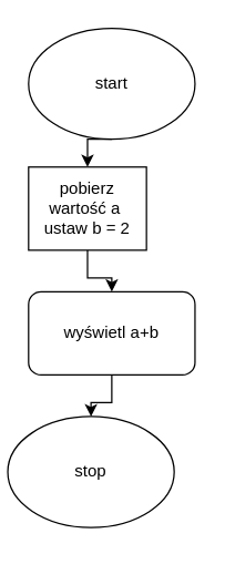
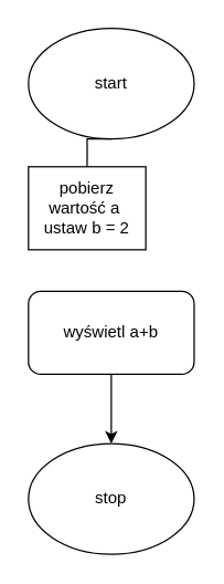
  <mxCell id="0" />
  <mxCell id="1" parent="0" />
- <mxCell id="2" style="edgeStyle=orthogonalEdgeStyle;rounded=0;orthogonalLoop=1;jettySize=auto;html=1;exitX=0.5;exitY=1;exitDx=0;exitDy=0;entryX=0.5;entryY=0;entryDx=0;entryDy=0;" parent="1" source="3" target="5" edge="1"><mxGeometry relative="1" as="geometry" /></mxCell>
+ <mxCell id="2" style="edgeStyle=orthogonalEdgeStyle;rounded=0;orthogonalLoop=1;jettySize=auto;html=1;exitX=0.5;exitY=1;exitDx=0;exitDy=0;entryX=0.5;entryY=0;entryDx=0;entryDy=0;endArrow=none;" parent="1" source="3" target="5" edge="1"><mxGeometry relative="1" as="geometry" /></mxCell>
  <mxCell id="3" value="start" style="ellipse;whiteSpace=wrap;html=1;" parent="1" vertex="1"><mxGeometry x="20" y="20" width="120" height="80" as="geometry" /></mxCell>
- <mxCell id="4" value="" style="edgeStyle=orthogonalEdgeStyle;rounded=0;orthogonalLoop=1;jettySize=auto;html=1;" parent="1" source="5" target="7" edge="1"><mxGeometry relative="1" as="geometry" /></mxCell>
  <mxCell id="5" value="pobierz wartość a&amp;nbsp;&lt;br&gt;ustaw b = 2" style="rounded=0;whiteSpace=wrap;html=1;" parent="1" vertex="1"><mxGeometry x="20" y="120" width="85" height="60" as="geometry" /></mxCell>
  <mxCell id="6" value="" style="edgeStyle=orthogonalEdgeStyle;rounded=0;orthogonalLoop=1;jettySize=auto;html=1;" parent="1" source="7" target="8" edge="1"><mxGeometry relative="1" as="geometry" /></mxCell>
  <mxCell id="7" value="wyświetl a+b" style="rounded=1;whiteSpace=wrap;html=1;" parent="1" vertex="1"><mxGeometry x="20" y="210" width="120" height="60" as="geometry" /></mxCell>
- <mxCell id="8" value="stop" style="ellipse;whiteSpace=wrap;html=1;" parent="1" vertex="1"><mxGeometry x="5" y="300" width="120" height="80" as="geometry" /></mxCell>
+ <mxCell id="8" value="stop" style="ellipse;whiteSpace=wrap;html=1;" parent="1" vertex="1"><mxGeometry x="20" y="320" width="120" height="80" as="geometry" /></mxCell>
